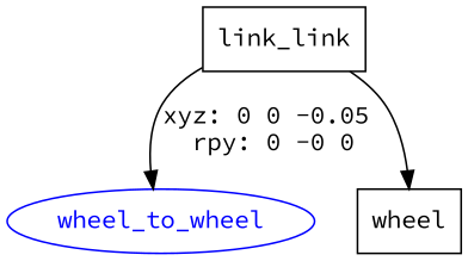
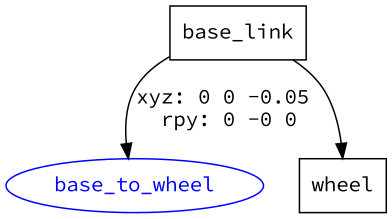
  digraph {
    fontname="Source Code Pro"
    node [fontname="Source Code Pro" shape=box]
    edge [fontname="Source Code Pro"]
-   n1 [label=link_link]
-   base_to_wheel [color=blue fontcolor=blue shape=ellipse label=wheel_to_wheel]
+   n1 [label=base_link]
+   base_to_wheel [color=blue fontcolor=blue shape=ellipse]
    n3 [label=wheel]
    n1 -> base_to_wheel [label="xyz: 0 0 -0.05 \nrpy: 0 -0 0"]
    n1 -> n3
  }
